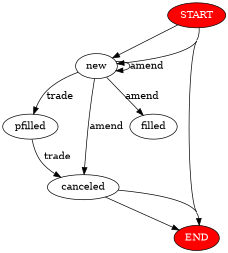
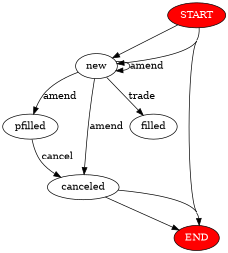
  digraph {
    concentrate=true
    n1 [fillcolor=red fontcolor=white label=START style=filled]
    new
    n3 [fillcolor=red fontcolor=white label=END style=filled]
    pfilled
    canceled
    filled
    n1 -> new
    n1 -> new
    n1 -> new
    n1 -> n3
    new -> new [label=amend]
-   new -> pfilled [label=trade]
+   new -> pfilled [label=amend]
    new -> canceled [label=amend]
-   new -> filled [label=amend]
-   pfilled -> canceled [label=trade]
+   new -> filled [label=trade]
+   pfilled -> canceled [label=cancel]
    canceled -> n3
    canceled -> n3
  }
